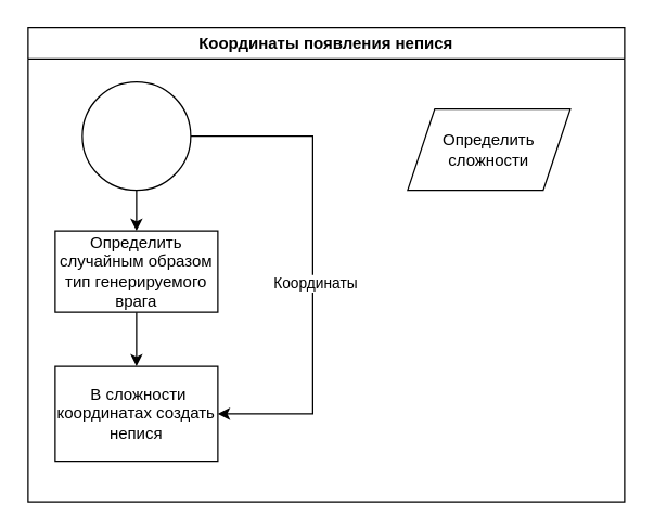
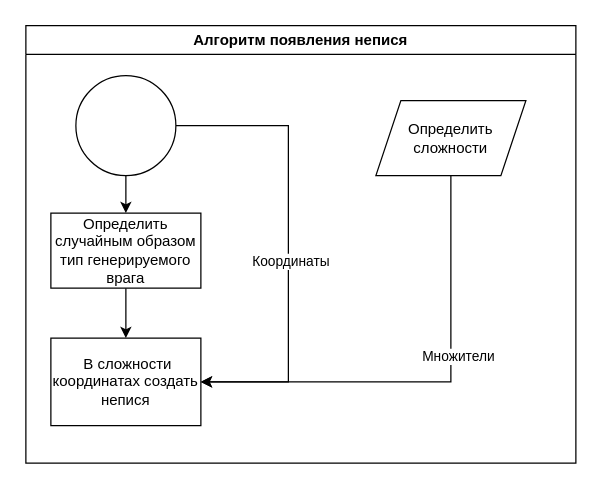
  <mxCell id="0" />
  <mxCell id="1" parent="0" />
- <mxCell id="2" value="Координаты появления непися" style="swimlane;whiteSpace=wrap;html=1;startSize=23;" vertex="1" parent="1"><mxGeometry x="20" y="20" width="440" height="350" as="geometry" /></mxCell>
+ <mxCell id="2" value="Алгоритм появления непися" style="swimlane;whiteSpace=wrap;html=1;startSize=23;" vertex="1" parent="1"><mxGeometry x="20" y="20" width="440" height="350" as="geometry" /></mxCell>
  <mxCell id="3" style="edgeStyle=orthogonalEdgeStyle;rounded=0;orthogonalLoop=1;jettySize=auto;html=1;exitX=0.5;exitY=1;exitDx=0;exitDy=0;entryX=0.5;entryY=0;entryDx=0;entryDy=0;" edge="1" parent="2" source="6" target="11"><mxGeometry relative="1" as="geometry" /></mxCell>
  <mxCell id="4" style="edgeStyle=orthogonalEdgeStyle;rounded=0;orthogonalLoop=1;jettySize=auto;html=1;exitX=1;exitY=0.5;exitDx=0;exitDy=0;entryX=1;entryY=0.5;entryDx=0;entryDy=0;" edge="1" parent="2" source="6" target="12"><mxGeometry relative="1" as="geometry"><Array as="points"><mxPoint x="210" y="80" /><mxPoint x="210" y="285" /></Array></mxGeometry></mxCell>
  <mxCell id="5" value="Координаты" style="edgeLabel;html=1;align=center;verticalAlign=middle;resizable=0;points=[];" vertex="1" connectable="0" parent="4"><mxGeometry x="0.086" y="1" relative="1" as="geometry"><mxPoint as="offset" /></mxGeometry></mxCell>
  <mxCell id="6" value="" style="ellipse;whiteSpace=wrap;html=1;aspect=fixed;" vertex="1" parent="2"><mxGeometry x="40" y="40" width="80" height="80" as="geometry" /></mxCell>
+ <mxCell id="7" style="edgeStyle=orthogonalEdgeStyle;rounded=0;orthogonalLoop=1;jettySize=auto;html=1;exitX=0.5;exitY=1;exitDx=0;exitDy=0;entryX=1;entryY=0.5;entryDx=0;entryDy=0;" edge="1" parent="2" source="9" target="12"><mxGeometry relative="1" as="geometry"><mxPoint x="140" y="387" as="targetPoint" /><Array as="points"><mxPoint x="340" y="285" /></Array></mxGeometry></mxCell>
+ <mxCell id="8" value="Множители" style="edgeLabel;html=1;align=center;verticalAlign=middle;resizable=0;points=[];" vertex="1" connectable="0" parent="7"><mxGeometry x="-0.211" y="5" relative="1" as="geometry"><mxPoint as="offset" /></mxGeometry></mxCell>
  <mxCell id="9" value="Определить сложности" style="shape=parallelogram;perimeter=parallelogramPerimeter;whiteSpace=wrap;html=1;fixedSize=1;" vertex="1" parent="2"><mxGeometry x="280" y="60" width="120" height="60" as="geometry" /></mxCell>
  <mxCell id="10" style="edgeStyle=orthogonalEdgeStyle;rounded=0;orthogonalLoop=1;jettySize=auto;html=1;exitX=0.5;exitY=1;exitDx=0;exitDy=0;entryX=0.5;entryY=0;entryDx=0;entryDy=0;" edge="1" parent="2" source="11" target="12"><mxGeometry relative="1" as="geometry"><mxPoint x="80" y="280" as="targetPoint" /></mxGeometry></mxCell>
  <mxCell id="11" value="Определить случайным образом тип генерируемого врага" style="rounded=0;whiteSpace=wrap;html=1;" vertex="1" parent="2"><mxGeometry x="20" y="150" width="120" height="60" as="geometry" /></mxCell>
  <mxCell id="12" value="&amp;nbsp;В сложности координатах создать непися" style="rounded=0;whiteSpace=wrap;html=1;" vertex="1" parent="2"><mxGeometry x="20" y="250" width="120" height="70" as="geometry" /></mxCell>
